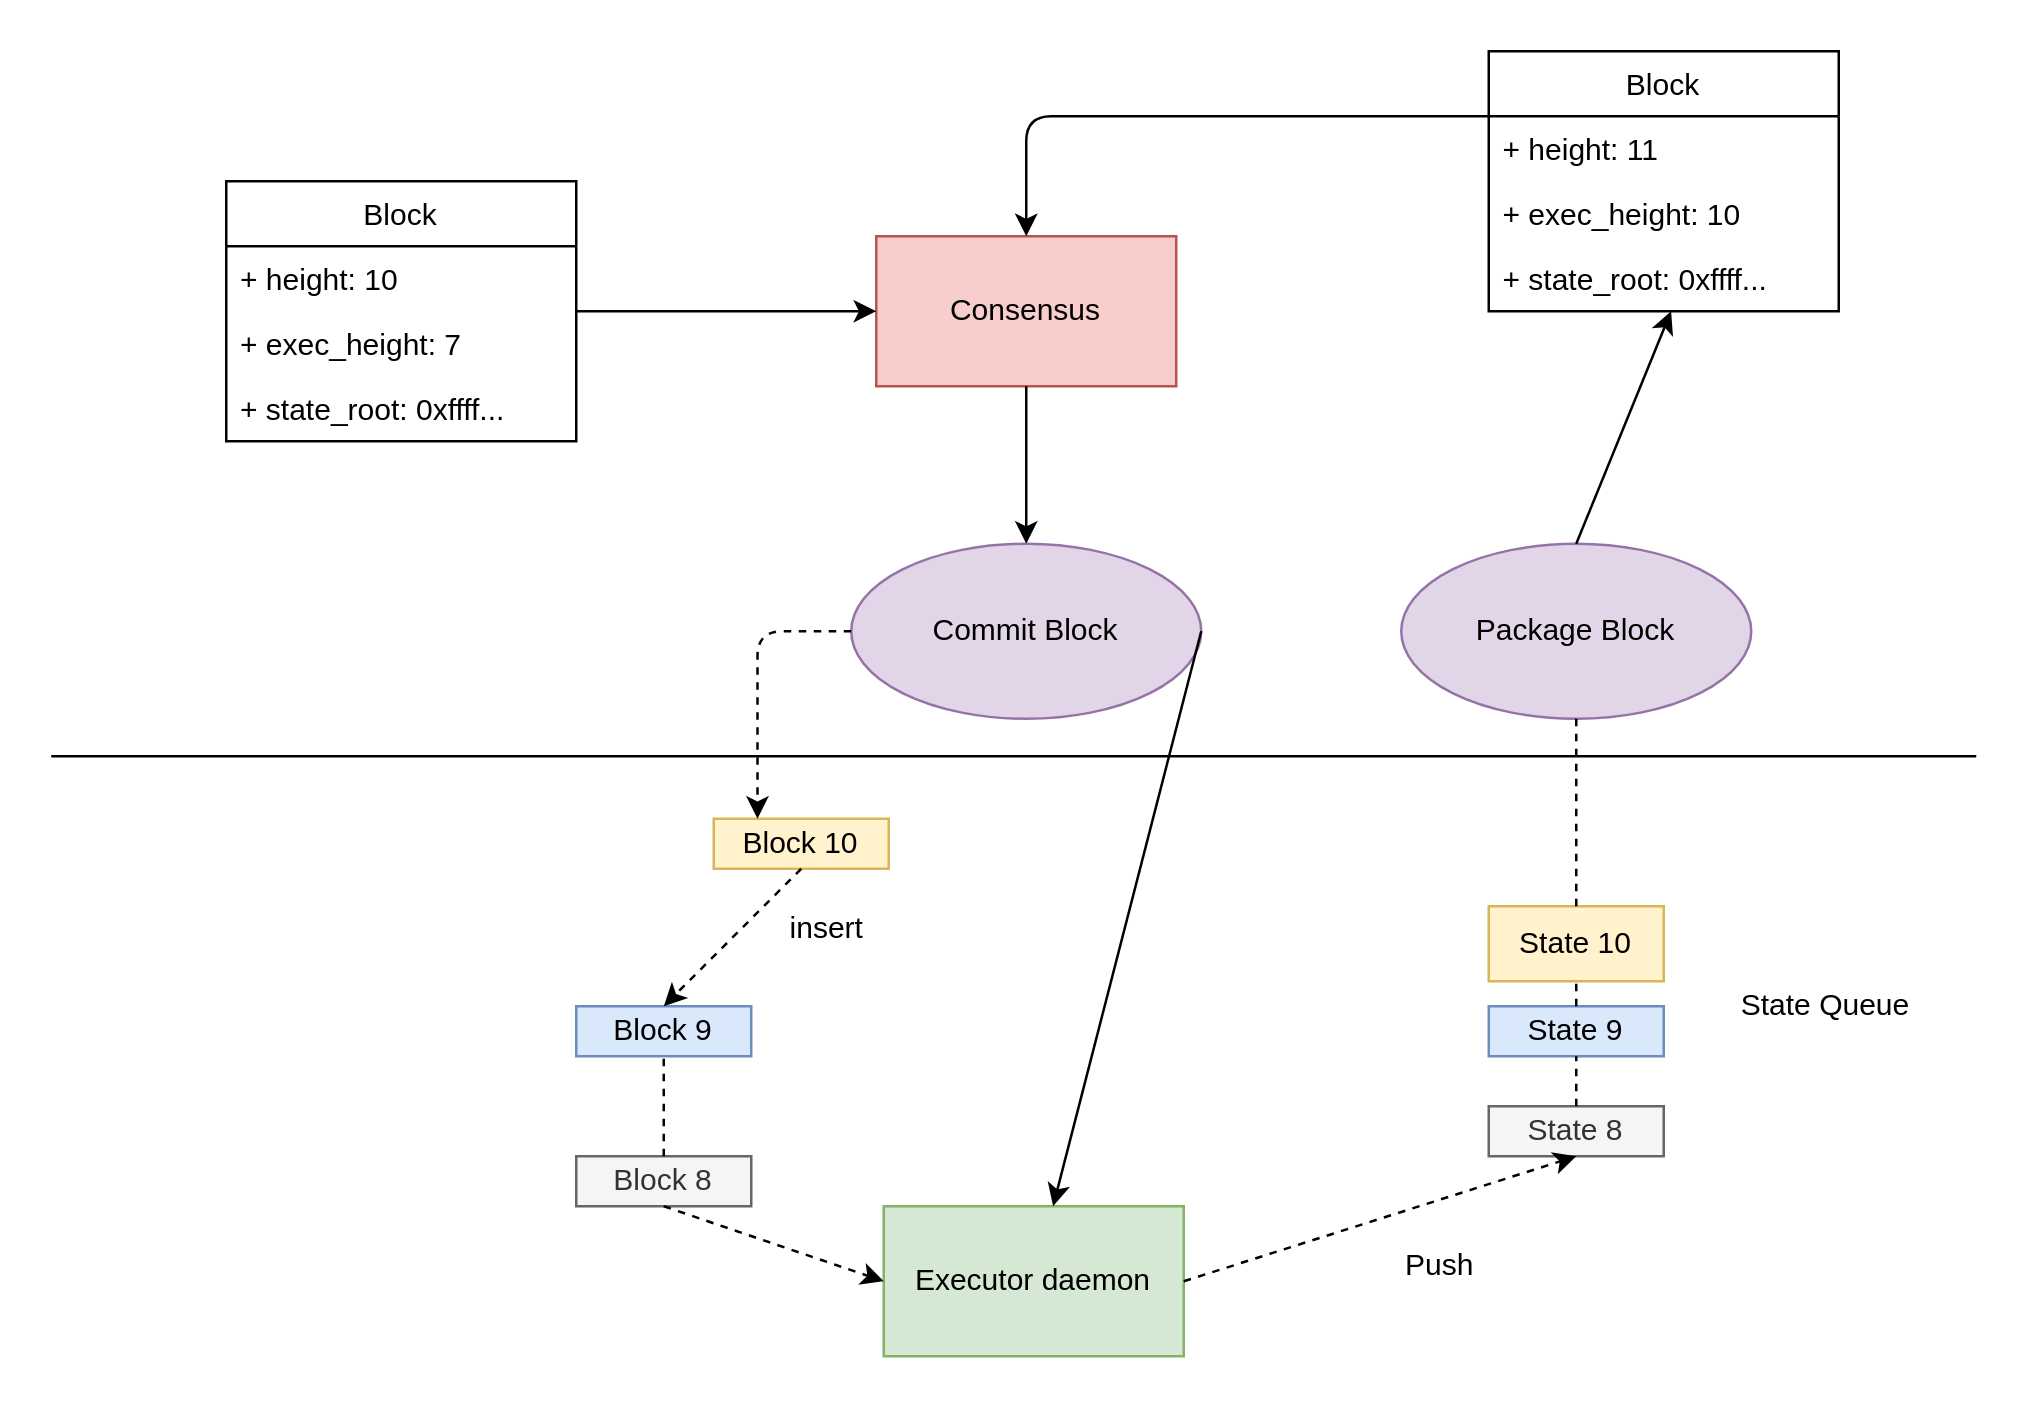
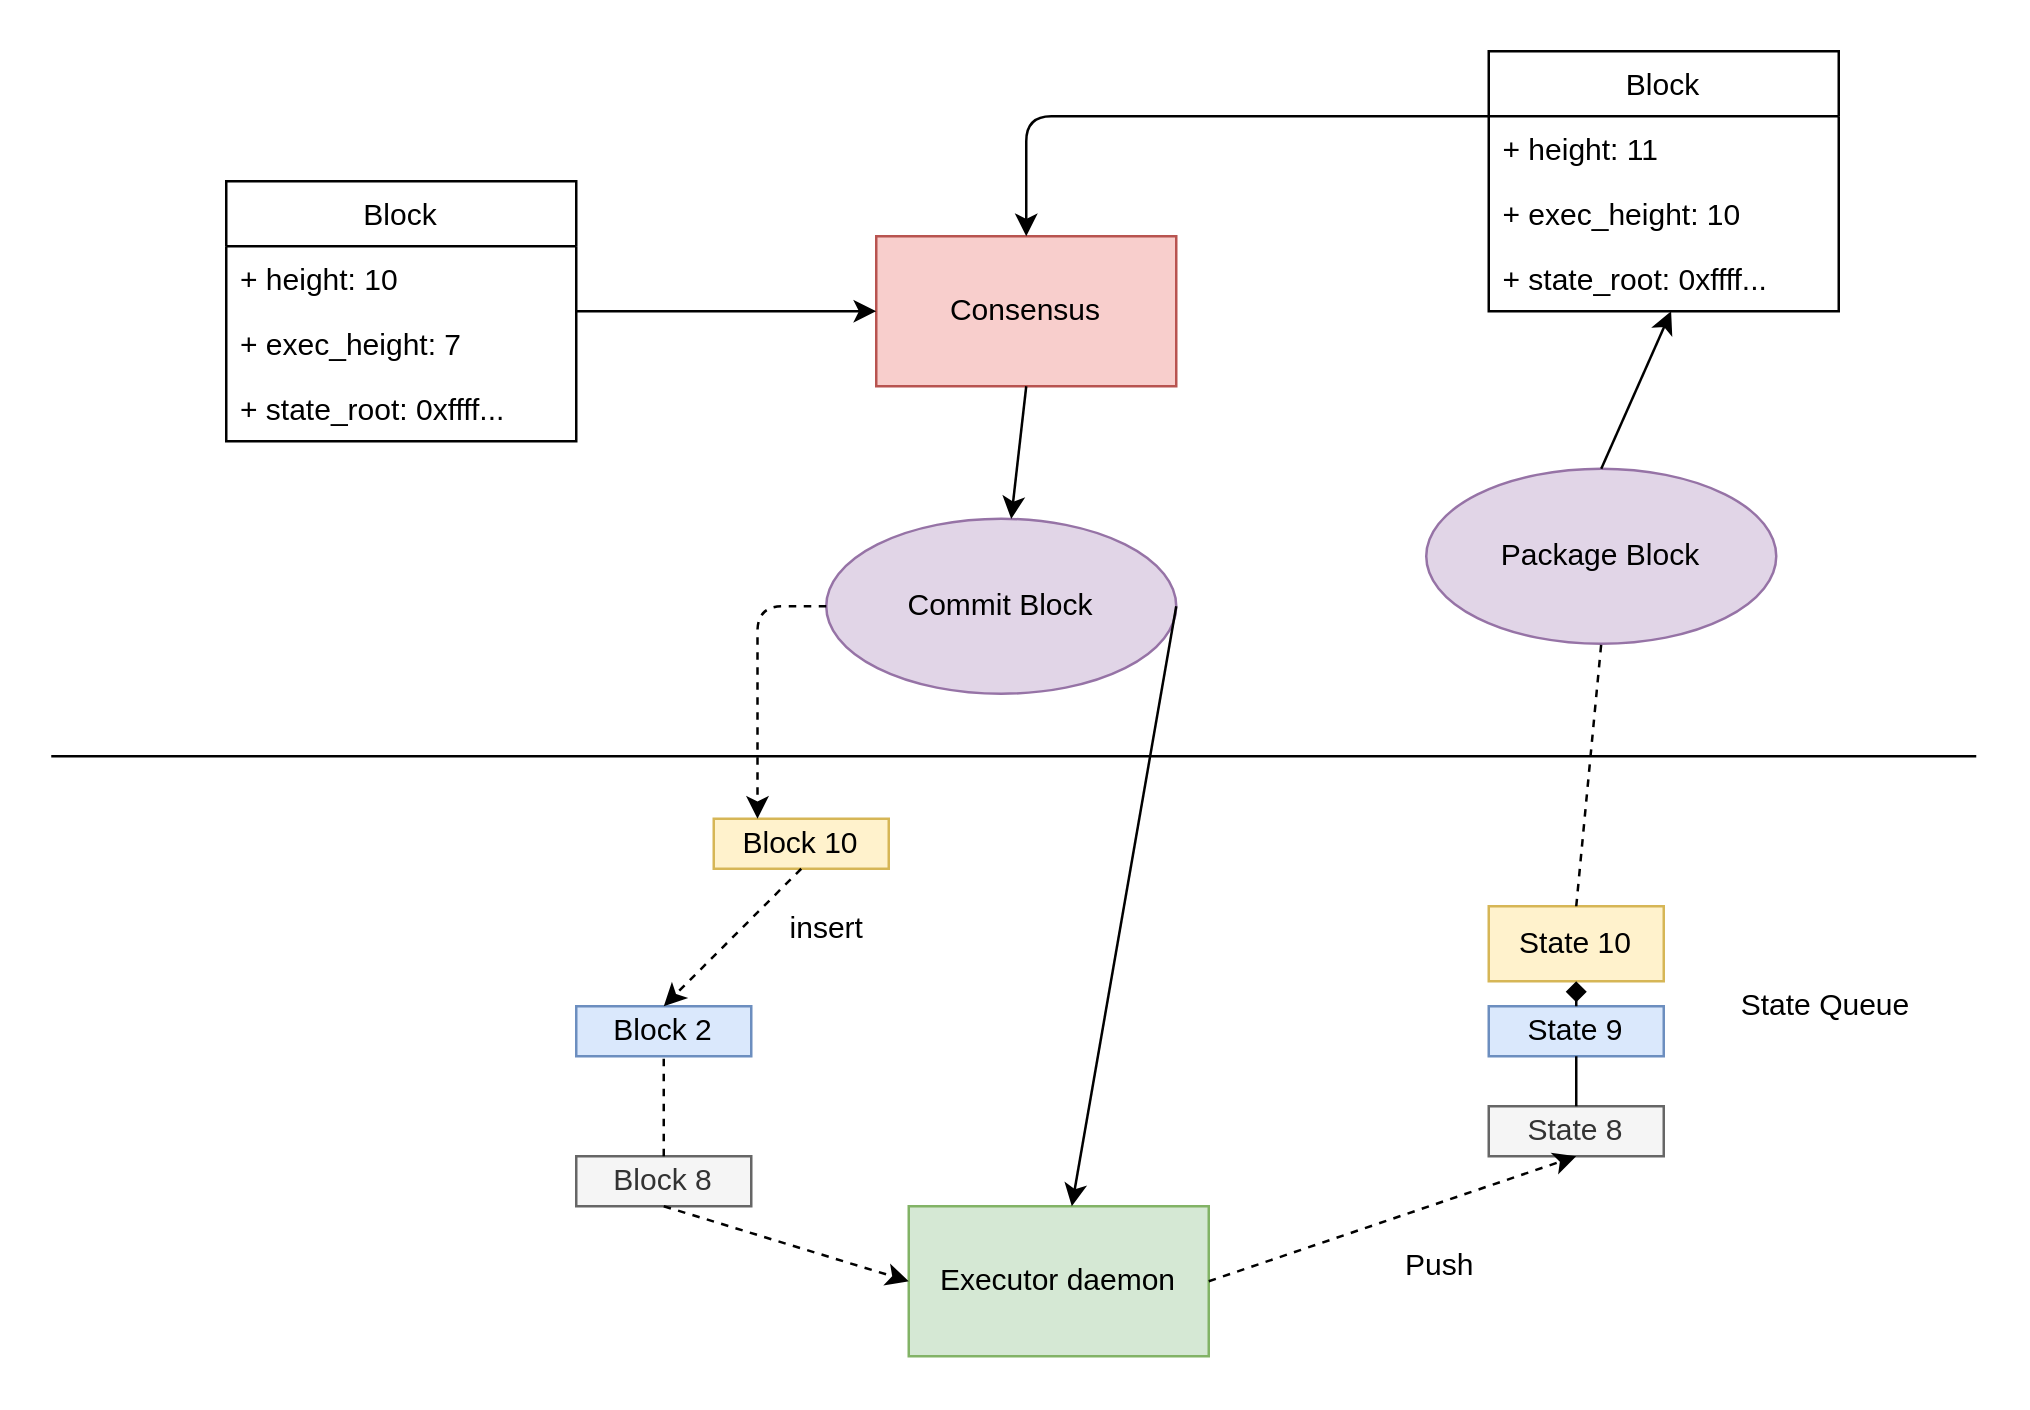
  <mxCell id="0" />
  <mxCell id="1" parent="0" />
  <mxCell id="2" value="Block" style="swimlane;fontStyle=0;childLayout=stackLayout;horizontal=1;startSize=26;fillColor=none;horizontalStack=0;resizeParent=1;resizeParentMax=0;resizeLast=0;collapsible=1;marginBottom=0;" vertex="1" parent="1"><mxGeometry x="90" y="72" width="140" height="104" as="geometry" /></mxCell>
  <mxCell id="3" value="+ height: 10" style="text;strokeColor=none;fillColor=none;align=left;verticalAlign=top;spacingLeft=4;spacingRight=4;overflow=hidden;rotatable=0;points=[[0,0.5],[1,0.5]];portConstraint=eastwest;" vertex="1" parent="2"><mxGeometry y="26" width="140" height="26" as="geometry" /></mxCell>
  <mxCell id="4" value="+ exec_height: 7" style="text;strokeColor=none;fillColor=none;align=left;verticalAlign=top;spacingLeft=4;spacingRight=4;overflow=hidden;rotatable=0;points=[[0,0.5],[1,0.5]];portConstraint=eastwest;" vertex="1" parent="2"><mxGeometry y="52" width="140" height="26" as="geometry" /></mxCell>
  <mxCell id="5" value="+ state_root: 0xffff..." style="text;strokeColor=none;fillColor=none;align=left;verticalAlign=top;spacingLeft=4;spacingRight=4;overflow=hidden;rotatable=0;points=[[0,0.5],[1,0.5]];portConstraint=eastwest;" vertex="1" parent="2"><mxGeometry y="78" width="140" height="26" as="geometry" /></mxCell>
  <mxCell id="6" value="Consensus" style="rounded=0;whiteSpace=wrap;html=1;fillColor=#f8cecc;strokeColor=#b85450;" vertex="1" parent="1"><mxGeometry x="350" y="94" width="120" height="60" as="geometry" /></mxCell>
- <mxCell id="7" value="Commit Block" style="ellipse;whiteSpace=wrap;html=1;fillColor=#e1d5e7;strokeColor=#9673a6;" vertex="1" parent="1"><mxGeometry x="340" y="217" width="140" height="70" as="geometry" /></mxCell>
+ <mxCell id="7" value="Commit Block" style="ellipse;whiteSpace=wrap;html=1;fillColor=#e1d5e7;strokeColor=#9673a6;" vertex="1" parent="1"><mxGeometry x="330" y="207" width="140" height="70" as="geometry" /></mxCell>
  <mxCell id="8" value="" style="endArrow=classic;html=1;entryX=0;entryY=0.5;entryDx=0;entryDy=0;exitX=1;exitY=0;exitDx=0;exitDy=0;exitPerimeter=0;" edge="1" parent="1" source="4" target="6"><mxGeometry width="50" height="50" relative="1" as="geometry"><mxPoint x="260" y="117" as="sourcePoint" /><mxPoint x="330" y="132" as="targetPoint" /></mxGeometry></mxCell>
  <mxCell id="9" value="" style="endArrow=classic;html=1;exitX=0.5;exitY=1;exitDx=0;exitDy=0;" edge="1" parent="1" source="6" target="7"><mxGeometry width="50" height="50" relative="1" as="geometry"><mxPoint x="520" y="242" as="sourcePoint" /><mxPoint x="570" y="192" as="targetPoint" /></mxGeometry></mxCell>
  <mxCell id="10" value="Block 8" style="rounded=0;whiteSpace=wrap;html=1;fillColor=#f5f5f5;strokeColor=#666666;fontColor=#333333;" vertex="1" parent="1"><mxGeometry x="230" y="462" width="70" height="20" as="geometry" /></mxCell>
- <mxCell id="11" value="Block 9" style="rounded=0;whiteSpace=wrap;html=1;fillColor=#dae8fc;strokeColor=#6c8ebf;" vertex="1" parent="1"><mxGeometry x="230" y="402" width="70" height="20" as="geometry" /></mxCell>
+ <mxCell id="11" value="Block 2" style="rounded=0;whiteSpace=wrap;html=1;fillColor=#dae8fc;strokeColor=#6c8ebf;" vertex="1" parent="1"><mxGeometry x="230" y="402" width="70" height="20" as="geometry" /></mxCell>
  <mxCell id="12" value="Block 10" style="rounded=0;whiteSpace=wrap;html=1;fillColor=#fff2cc;strokeColor=#d6b656;" vertex="1" parent="1"><mxGeometry x="285" y="327" width="70" height="20" as="geometry" /></mxCell>
  <mxCell id="13" value="" style="endArrow=classic;html=1;entryX=0.25;entryY=0;entryDx=0;entryDy=0;exitX=0;exitY=0.5;exitDx=0;exitDy=0;edgeStyle=orthogonalEdgeStyle;dashed=1;" edge="1" parent="1" source="7" target="12"><mxGeometry width="50" height="50" relative="1" as="geometry"><mxPoint x="340" y="412" as="sourcePoint" /><mxPoint x="390" y="362" as="targetPoint" /></mxGeometry></mxCell>
  <mxCell id="14" value="" style="endArrow=classic;dashed=1;html=1;exitX=0.5;exitY=1;exitDx=0;exitDy=0;entryX=0.5;entryY=0;entryDx=0;entryDy=0;startArrow=none;startFill=0;endFill=1;" edge="1" parent="1" source="12" target="11"><mxGeometry width="50" height="50" relative="1" as="geometry"><mxPoint x="320" y="432" as="sourcePoint" /><mxPoint x="370" y="382" as="targetPoint" /></mxGeometry></mxCell>
  <mxCell id="15" value="insert" style="text;html=1;resizable=0;points=[];align=center;verticalAlign=middle;labelBackgroundColor=#ffffff;" vertex="1" connectable="0" parent="14"><mxGeometry x="-0.4" y="-1" relative="1" as="geometry"><mxPoint x="26" y="8" as="offset" /></mxGeometry></mxCell>
- <mxCell id="16" value="Executor&amp;nbsp;daemon" style="rounded=0;whiteSpace=wrap;html=1;fillColor=#d5e8d4;strokeColor=#82b366;" vertex="1" parent="1"><mxGeometry x="353" y="482" width="120" height="60" as="geometry" /></mxCell>
+ <mxCell id="16" value="Executor&amp;nbsp;daemon" style="rounded=0;whiteSpace=wrap;html=1;fillColor=#d5e8d4;strokeColor=#82b366;" vertex="1" parent="1"><mxGeometry x="363" y="482" width="120" height="60" as="geometry" /></mxCell>
  <mxCell id="17" value="" style="endArrow=classic;dashed=1;html=1;exitX=0.5;exitY=1;exitDx=0;exitDy=0;entryX=0;entryY=0.5;entryDx=0;entryDy=0;startArrow=none;startFill=0;endFill=1;" edge="1" parent="1" source="10" target="16"><mxGeometry width="50" height="50" relative="1" as="geometry"><mxPoint x="290" y="552" as="sourcePoint" /><mxPoint x="340" y="502" as="targetPoint" /></mxGeometry></mxCell>
  <mxCell id="18" value="" style="endArrow=none;dashed=1;html=1;entryX=0.5;entryY=1;entryDx=0;entryDy=0;exitX=0.5;exitY=0;exitDx=0;exitDy=0;" edge="1" parent="1" source="10" target="11"><mxGeometry width="50" height="50" relative="1" as="geometry"><mxPoint x="300" y="482" as="sourcePoint" /><mxPoint x="350" y="432" as="targetPoint" /></mxGeometry></mxCell>
  <mxCell id="19" value="State 8" style="rounded=0;whiteSpace=wrap;html=1;fillColor=#f5f5f5;strokeColor=#666666;fontColor=#333333;" vertex="1" parent="1"><mxGeometry x="595" y="442" width="70" height="20" as="geometry" /></mxCell>
  <mxCell id="20" value="State 9" style="rounded=0;whiteSpace=wrap;html=1;fillColor=#dae8fc;strokeColor=#6c8ebf;" vertex="1" parent="1"><mxGeometry x="595" y="402" width="70" height="20" as="geometry" /></mxCell>
  <mxCell id="21" value="State 10" style="rounded=0;whiteSpace=wrap;html=1;fillColor=#fff2cc;strokeColor=#d6b656;" vertex="1" parent="1"><mxGeometry x="595" y="362" width="70" height="30" as="geometry" /></mxCell>
  <mxCell id="22" value="" style="endArrow=classic;dashed=1;html=1;exitX=1;exitY=0.5;exitDx=0;exitDy=0;entryX=0.5;entryY=1;entryDx=0;entryDy=0;endFill=1;" edge="1" parent="1" source="16" target="19"><mxGeometry width="50" height="50" relative="1" as="geometry"><mxPoint x="520" y="542" as="sourcePoint" /><mxPoint x="570" y="492" as="targetPoint" /></mxGeometry></mxCell>
- <mxCell id="23" value="" style="endArrow=none;dashed=1;html=1;entryX=0.5;entryY=1;entryDx=0;entryDy=0;exitX=0.5;exitY=0;exitDx=0;exitDy=0;" edge="1" parent="1" source="19" target="20"><mxGeometry width="50" height="50" relative="1" as="geometry"><mxPoint x="695" y="542" as="sourcePoint" /><mxPoint x="745" y="492" as="targetPoint" /></mxGeometry></mxCell>
- <mxCell id="24" value="" style="endArrow=none;dashed=1;html=1;entryX=0.5;entryY=1;entryDx=0;entryDy=0;exitX=0.5;exitY=0;exitDx=0;exitDy=0;" edge="1" parent="1" source="20" target="21"><mxGeometry width="50" height="50" relative="1" as="geometry"><mxPoint x="695" y="512" as="sourcePoint" /><mxPoint x="745" y="462" as="targetPoint" /></mxGeometry></mxCell>
- <mxCell id="25" value="Package Block" style="ellipse;whiteSpace=wrap;html=1;fillColor=#e1d5e7;strokeColor=#9673a6;" vertex="1" parent="1"><mxGeometry x="560" y="217" width="140" height="70" as="geometry" /></mxCell>
+ <mxCell id="23" value="" style="endArrow=none;dashed=0;html=1;entryX=0.5;entryY=1;entryDx=0;entryDy=0;exitX=0.5;exitY=0;exitDx=0;exitDy=0;" edge="1" parent="1" source="19" target="20"><mxGeometry width="50" height="50" relative="1" as="geometry"><mxPoint x="695" y="542" as="sourcePoint" /><mxPoint x="745" y="492" as="targetPoint" /></mxGeometry></mxCell>
+ <mxCell id="24" value="" style="endArrow=diamond;dashed=1;html=1;entryX=0.5;entryY=1;entryDx=0;entryDy=0;exitX=0.5;exitY=0;exitDx=0;exitDy=0;" edge="1" parent="1" source="20" target="21"><mxGeometry width="50" height="50" relative="1" as="geometry"><mxPoint x="695" y="512" as="sourcePoint" /><mxPoint x="745" y="462" as="targetPoint" /></mxGeometry></mxCell>
+ <mxCell id="25" value="Package Block" style="ellipse;whiteSpace=wrap;html=1;fillColor=#e1d5e7;strokeColor=#9673a6;" vertex="1" parent="1"><mxGeometry x="570" y="187" width="140" height="70" as="geometry" /></mxCell>
  <mxCell id="26" value="Block" style="swimlane;fontStyle=0;childLayout=stackLayout;horizontal=1;startSize=26;fillColor=none;horizontalStack=0;resizeParent=1;resizeParentMax=0;resizeLast=0;collapsible=1;marginBottom=0;" vertex="1" parent="1"><mxGeometry x="595" y="20" width="140" height="104" as="geometry" /></mxCell>
  <mxCell id="27" value="+ height: 11" style="text;strokeColor=none;fillColor=none;align=left;verticalAlign=top;spacingLeft=4;spacingRight=4;overflow=hidden;rotatable=0;points=[[0,0.5],[1,0.5]];portConstraint=eastwest;" vertex="1" parent="26"><mxGeometry y="26" width="140" height="26" as="geometry" /></mxCell>
  <mxCell id="28" value="+ exec_height: 10" style="text;strokeColor=none;fillColor=none;align=left;verticalAlign=top;spacingLeft=4;spacingRight=4;overflow=hidden;rotatable=0;points=[[0,0.5],[1,0.5]];portConstraint=eastwest;" vertex="1" parent="26"><mxGeometry y="52" width="140" height="26" as="geometry" /></mxCell>
  <mxCell id="29" value="+ state_root: 0xffff..." style="text;strokeColor=none;fillColor=none;align=left;verticalAlign=top;spacingLeft=4;spacingRight=4;overflow=hidden;rotatable=0;points=[[0,0.5],[1,0.5]];portConstraint=eastwest;" vertex="1" parent="26"><mxGeometry y="78" width="140" height="26" as="geometry" /></mxCell>
  <mxCell id="30" value="" style="endArrow=classic;html=1;exitX=0.5;exitY=0;exitDx=0;exitDy=0;entryX=0.521;entryY=1;entryDx=0;entryDy=0;entryPerimeter=0;" edge="1" parent="1" source="25" target="29"><mxGeometry width="50" height="50" relative="1" as="geometry"><mxPoint x="720" y="232" as="sourcePoint" /><mxPoint x="770" y="182" as="targetPoint" /></mxGeometry></mxCell>
  <mxCell id="31" value="" style="endArrow=none;dashed=1;html=1;exitX=0.5;exitY=0;exitDx=0;exitDy=0;entryX=0.5;entryY=1;entryDx=0;entryDy=0;" edge="1" parent="1" source="21" target="25"><mxGeometry width="50" height="50" relative="1" as="geometry"><mxPoint x="690" y="352" as="sourcePoint" /><mxPoint x="740" y="302" as="targetPoint" /></mxGeometry></mxCell>
  <mxCell id="32" value="" style="endArrow=classic;html=1;exitX=1;exitY=0.5;exitDx=0;exitDy=0;" edge="1" parent="1" source="7" target="16"><mxGeometry width="50" height="50" relative="1" as="geometry"><mxPoint x="510" y="302" as="sourcePoint" /><mxPoint x="540" y="247" as="targetPoint" /></mxGeometry></mxCell>
  <mxCell id="33" value="" style="endArrow=none;html=1;" edge="1" parent="1"><mxGeometry width="50" height="50" relative="1" as="geometry"><mxPoint x="20" y="302" as="sourcePoint" /><mxPoint x="790" y="302" as="targetPoint" /></mxGeometry></mxCell>
  <mxCell id="34" value="State Queue" style="text;html=1;strokeColor=none;fillColor=none;align=center;verticalAlign=middle;whiteSpace=wrap;rounded=0;" vertex="1" parent="1"><mxGeometry x="690" y="392" width="80" height="20" as="geometry" /></mxCell>
  <mxCell id="35" value="" style="endArrow=classic;html=1;exitX=0;exitY=0.25;exitDx=0;exitDy=0;edgeStyle=orthogonalEdgeStyle;entryX=0.5;entryY=0;entryDx=0;entryDy=0;" edge="1" parent="1" source="26" target="6"><mxGeometry width="50" height="50" relative="1" as="geometry"><mxPoint x="600" y="-8" as="sourcePoint" /><mxPoint x="410" y="12" as="targetPoint" /></mxGeometry></mxCell>
  <mxCell id="36" value="Push" style="text;html=1;resizable=0;points=[];autosize=1;align=left;verticalAlign=top;spacingTop=-4;" vertex="1" parent="1"><mxGeometry x="560" y="496" width="40" height="20" as="geometry" /></mxCell>
